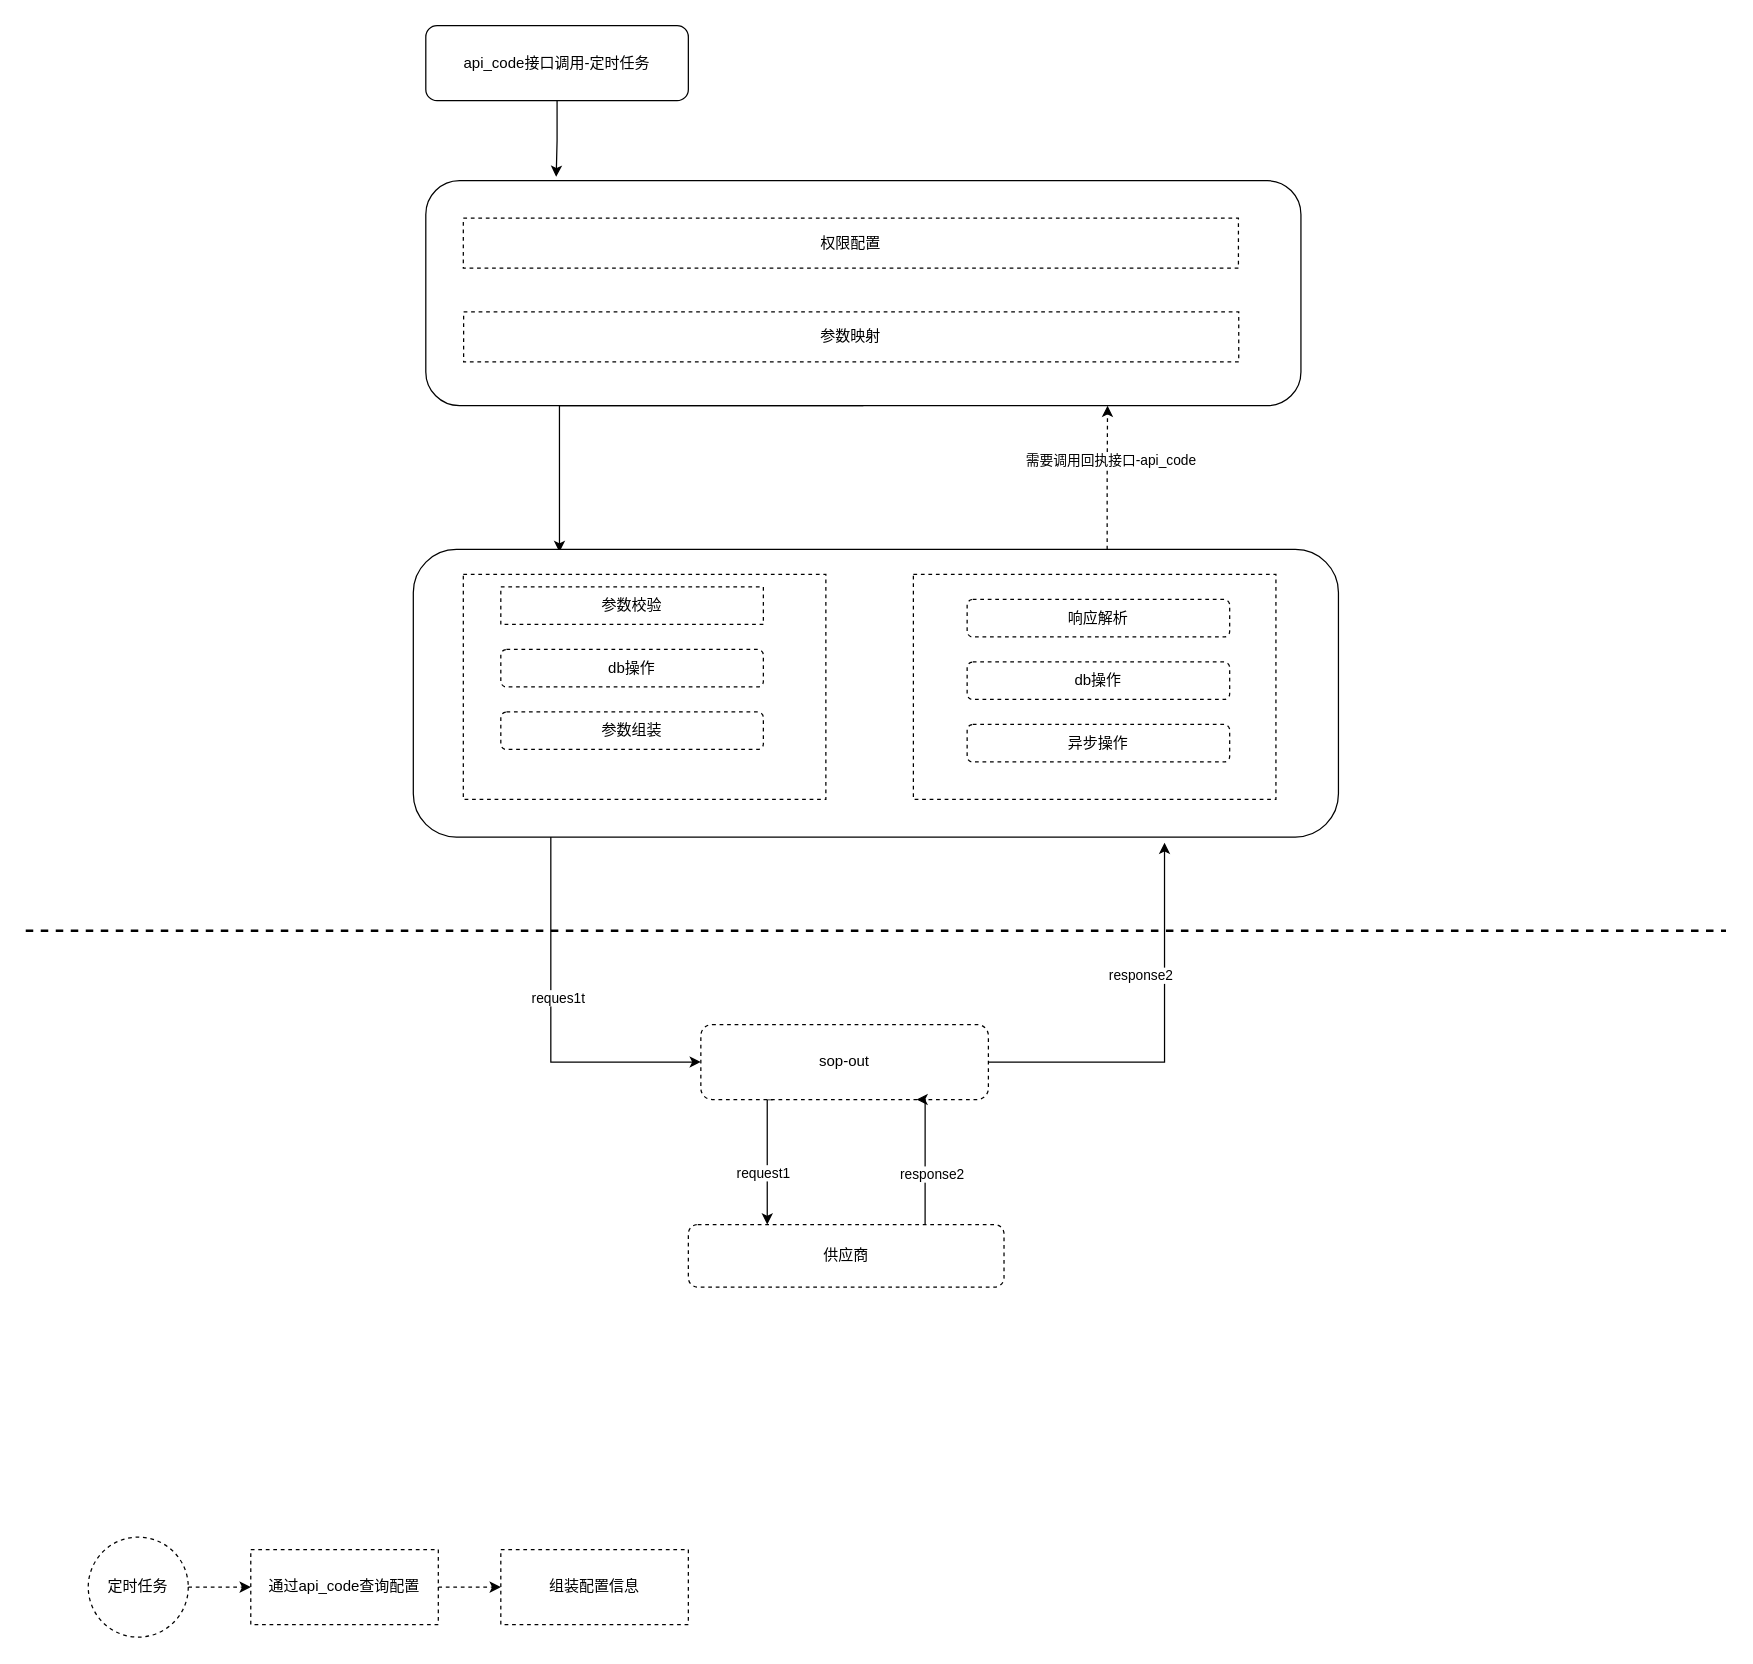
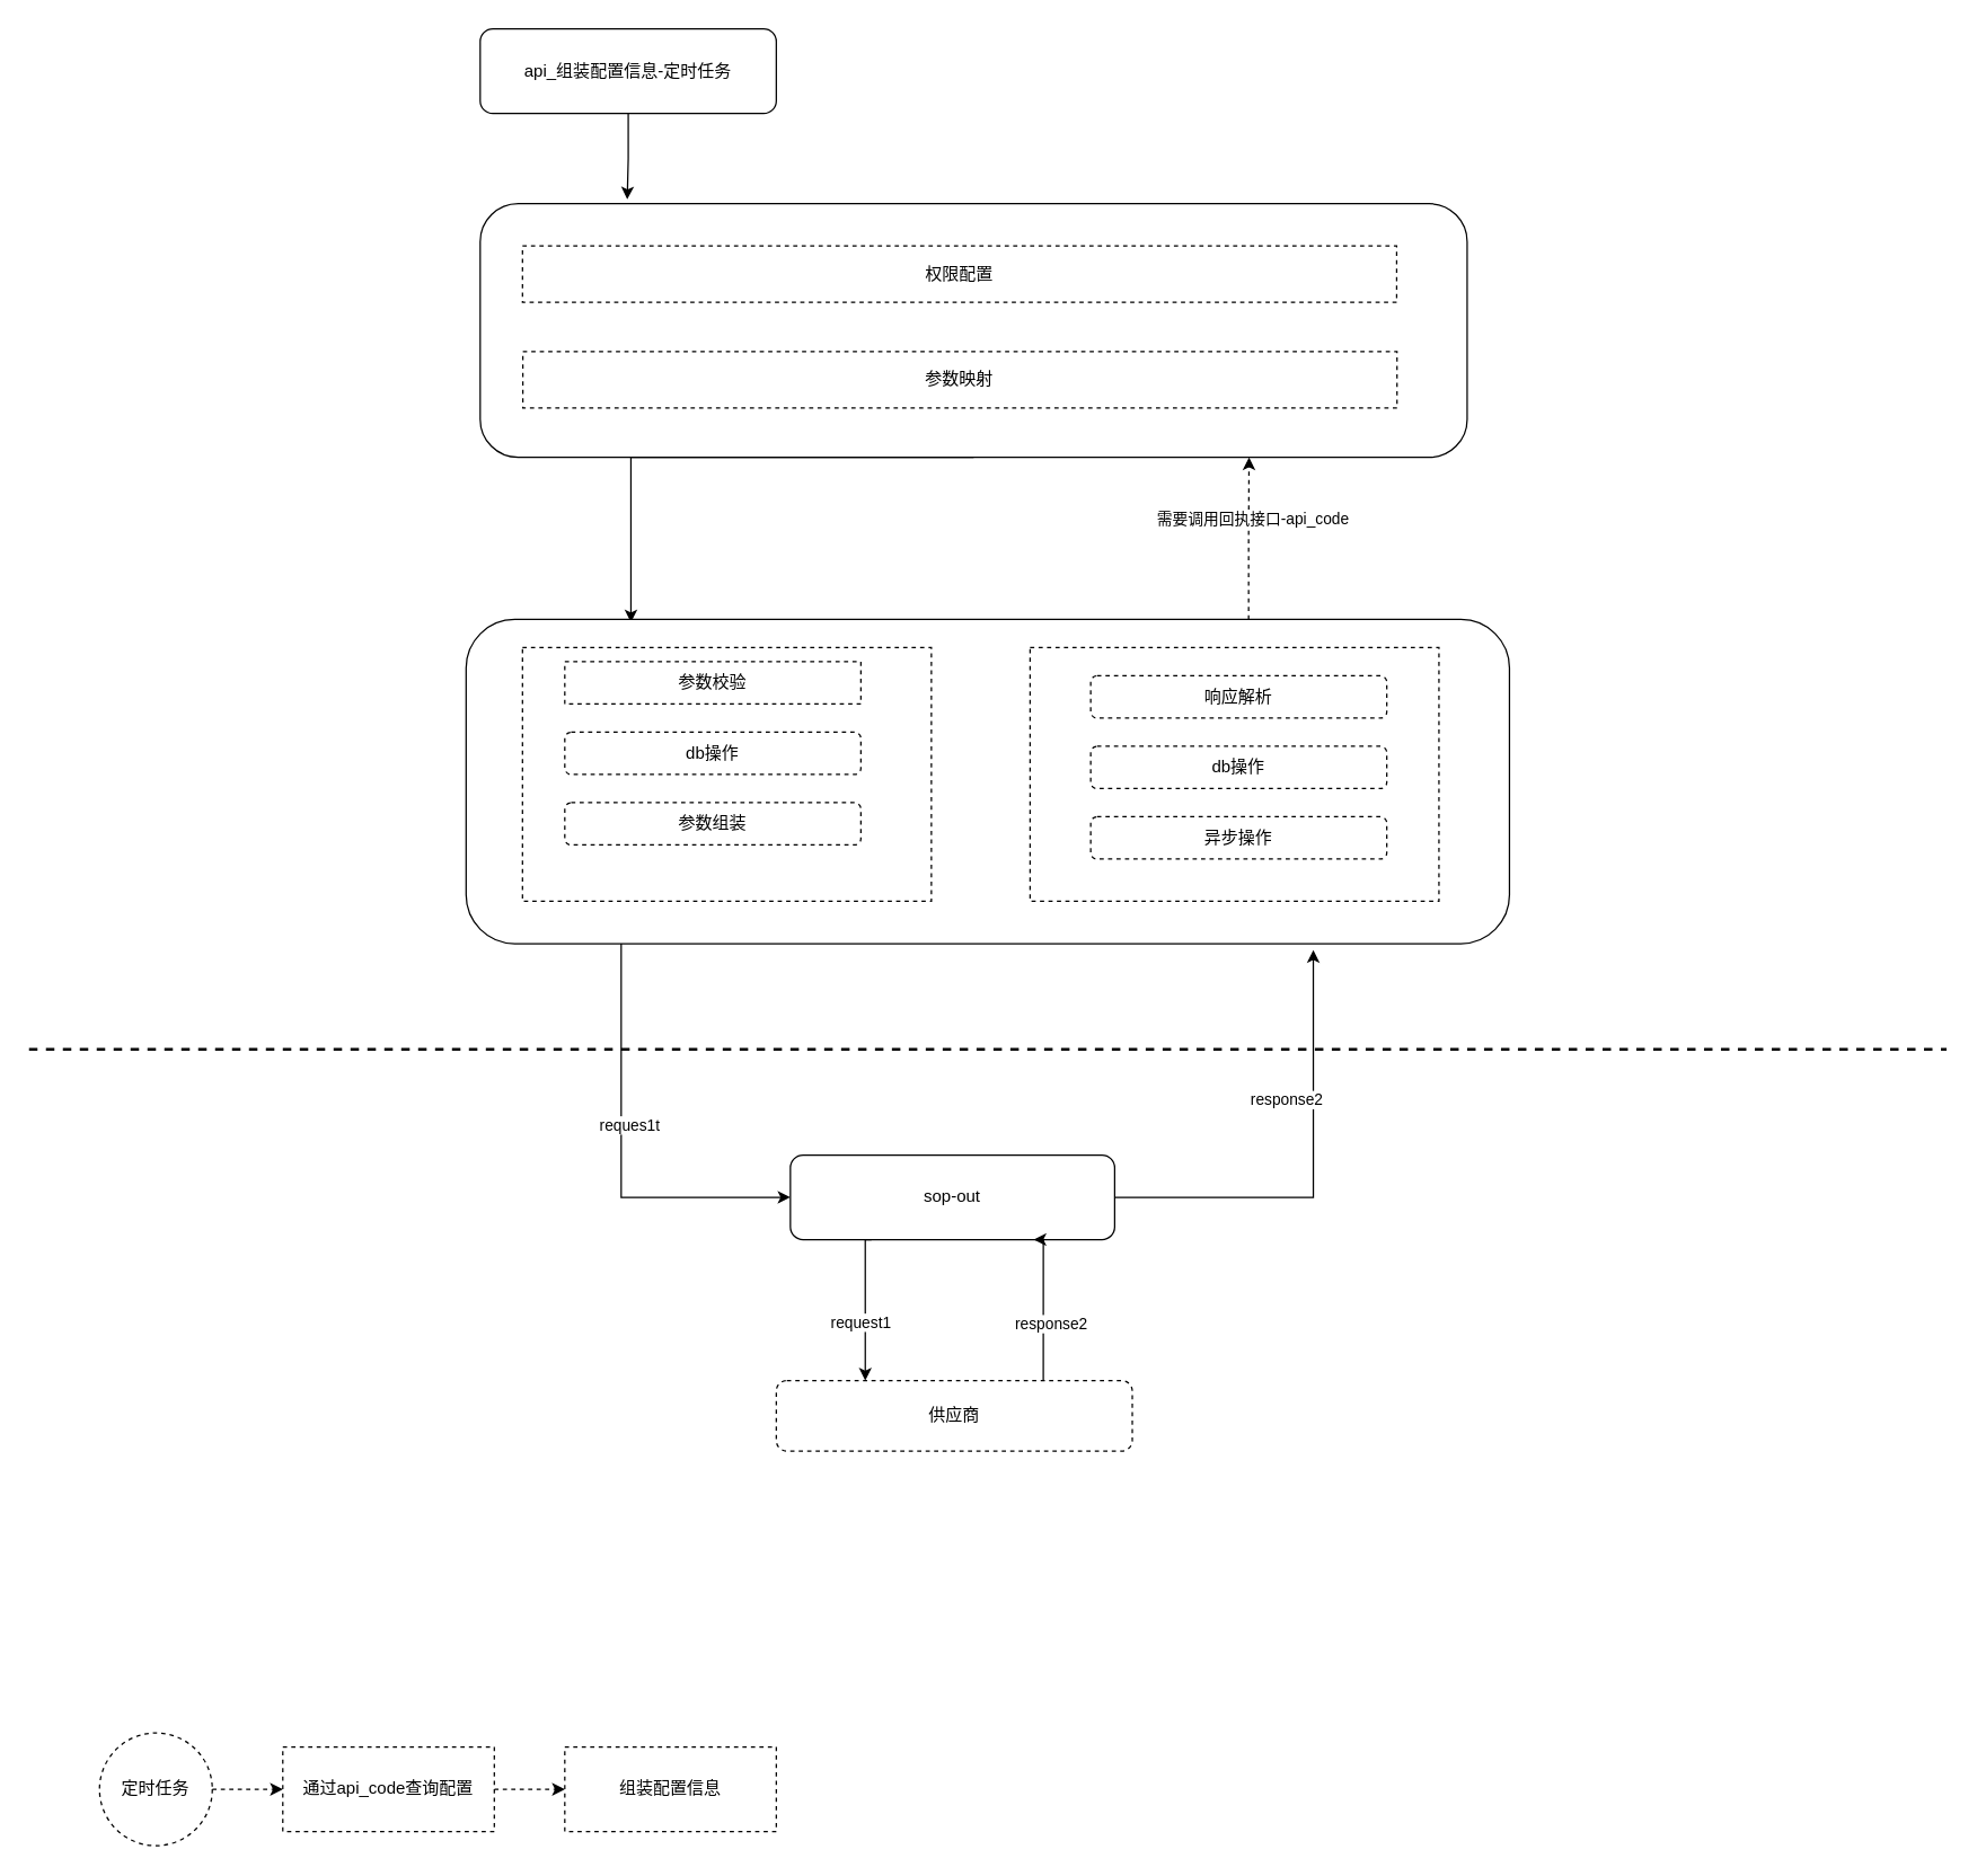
  <mxCell id="0" />
  <mxCell id="1" parent="0" />
  <mxCell id="2" style="edgeStyle=orthogonalEdgeStyle;rounded=0;orthogonalLoop=1;jettySize=auto;html=1;entryX=0.149;entryY=-0.017;entryDx=0;entryDy=0;entryPerimeter=0;" edge="1" parent="1" source="3" target="5"><mxGeometry relative="1" as="geometry" /></mxCell>
- <mxCell id="3" value="api_code接口调用-定时任务" style="rounded=1;whiteSpace=wrap;html=1;" vertex="1" parent="1"><mxGeometry x="340" y="20" width="210" height="60" as="geometry" /></mxCell>
+ <mxCell id="3" value="api_组装配置信息-定时任务" style="rounded=1;whiteSpace=wrap;html=1;" vertex="1" parent="1"><mxGeometry x="340" y="20" width="210" height="60" as="geometry" /></mxCell>
  <mxCell id="4" style="edgeStyle=orthogonalEdgeStyle;rounded=0;orthogonalLoop=1;jettySize=auto;html=1;exitX=0.5;exitY=1;exitDx=0;exitDy=0;entryX=0.158;entryY=0.009;entryDx=0;entryDy=0;entryPerimeter=0;" edge="1" parent="1" source="5" target="12"><mxGeometry relative="1" as="geometry"><Array as="points"><mxPoint x="447" y="324" /></Array></mxGeometry></mxCell>
  <mxCell id="5" value="" style="rounded=1;whiteSpace=wrap;html=1;" vertex="1" parent="1"><mxGeometry x="340" y="144" width="700" height="180" as="geometry" /></mxCell>
  <mxCell id="6" value="权限配置" style="rounded=0;whiteSpace=wrap;html=1;dashed=1;" vertex="1" parent="1"><mxGeometry x="370" y="174" width="620" height="40" as="geometry" /></mxCell>
  <mxCell id="7" value="参数映射" style="rounded=0;whiteSpace=wrap;html=1;dashed=1;" vertex="1" parent="1"><mxGeometry x="370.25" y="249" width="620" height="40" as="geometry" /></mxCell>
  <mxCell id="8" style="edgeStyle=orthogonalEdgeStyle;rounded=0;orthogonalLoop=1;jettySize=auto;html=1;entryX=0;entryY=0.5;entryDx=0;entryDy=0;" edge="1" parent="1" source="12" target="16"><mxGeometry relative="1" as="geometry"><mxPoint x="445" y="699" as="targetPoint" /><Array as="points"><mxPoint x="440" y="849" /></Array></mxGeometry></mxCell>
  <mxCell id="9" value="reques1t" style="edgeLabel;html=1;align=center;verticalAlign=middle;resizable=0;points=[];" vertex="1" connectable="0" parent="8"><mxGeometry x="0.06" y="-2" relative="1" as="geometry"><mxPoint x="7" y="-31" as="offset" /></mxGeometry></mxCell>
  <mxCell id="10" style="edgeStyle=orthogonalEdgeStyle;rounded=0;orthogonalLoop=1;jettySize=auto;html=1;exitX=0.75;exitY=0;exitDx=0;exitDy=0;entryX=0.779;entryY=1;entryDx=0;entryDy=0;entryPerimeter=0;dashed=1;" edge="1" parent="1" source="12" target="5"><mxGeometry relative="1" as="geometry"><mxPoint x="885" y="389" as="targetPoint" /></mxGeometry></mxCell>
  <mxCell id="11" value="需要调用回执接口-api_code" style="edgeLabel;html=1;align=center;verticalAlign=middle;resizable=0;points=[];" vertex="1" connectable="0" parent="10"><mxGeometry x="0.254" y="-2" relative="1" as="geometry"><mxPoint as="offset" /></mxGeometry></mxCell>
  <mxCell id="12" value="" style="rounded=1;whiteSpace=wrap;html=1;" vertex="1" parent="1"><mxGeometry x="330" y="439" width="740" height="230" as="geometry" /></mxCell>
  <mxCell id="13" style="edgeStyle=orthogonalEdgeStyle;rounded=0;orthogonalLoop=1;jettySize=auto;html=1;exitX=1;exitY=0.5;exitDx=0;exitDy=0;entryX=0.812;entryY=1.02;entryDx=0;entryDy=0;entryPerimeter=0;" edge="1" parent="1" source="16" target="12"><mxGeometry relative="1" as="geometry" /></mxCell>
  <mxCell id="14" value="response2" style="edgeLabel;html=1;align=center;verticalAlign=middle;resizable=0;points=[];" vertex="1" connectable="0" parent="13"><mxGeometry x="-0.31" y="-1" relative="1" as="geometry"><mxPoint x="12" y="-71" as="offset" /></mxGeometry></mxCell>
  <mxCell id="15" style="edgeStyle=orthogonalEdgeStyle;rounded=0;orthogonalLoop=1;jettySize=auto;html=1;exitX=0.25;exitY=1;exitDx=0;exitDy=0;entryX=0.25;entryY=0;entryDx=0;entryDy=0;" edge="1" parent="1" source="16" target="19"><mxGeometry relative="1" as="geometry"><Array as="points"><mxPoint x="613" y="879" /></Array></mxGeometry></mxCell>
- <mxCell id="16" value="sop-out" style="rounded=1;whiteSpace=wrap;html=1;dashed=1;" vertex="1" parent="1"><mxGeometry x="560" y="819" width="230" height="60" as="geometry" /></mxCell>
+ <mxCell id="16" value="sop-out" style="rounded=1;whiteSpace=wrap;html=1;" vertex="1" parent="1"><mxGeometry x="560" y="819" width="230" height="60" as="geometry" /></mxCell>
  <mxCell id="17" value="" style="line;strokeWidth=2;html=1;dashed=1;" vertex="1" parent="1"><mxGeometry x="20" y="739" width="1360" height="10" as="geometry" /></mxCell>
  <mxCell id="18" style="edgeStyle=orthogonalEdgeStyle;rounded=0;orthogonalLoop=1;jettySize=auto;html=1;exitX=0.75;exitY=0;exitDx=0;exitDy=0;entryX=0.75;entryY=1;entryDx=0;entryDy=0;" edge="1" parent="1" source="19" target="16"><mxGeometry relative="1" as="geometry"><Array as="points"><mxPoint x="739" y="879" /></Array></mxGeometry></mxCell>
  <mxCell id="19" value="供应商" style="rounded=1;whiteSpace=wrap;html=1;dashed=1;" vertex="1" parent="1"><mxGeometry x="550" y="979" width="252.5" height="50" as="geometry" /></mxCell>
  <mxCell id="20" value="request1" style="edgeLabel;html=1;align=center;verticalAlign=middle;resizable=0;points=[];" vertex="1" connectable="0" parent="1"><mxGeometry x="455" y="819" as="geometry"><mxPoint x="154" y="118" as="offset" /></mxGeometry></mxCell>
  <mxCell id="21" value="response2" style="edgeLabel;html=1;align=center;verticalAlign=middle;resizable=0;points=[];" vertex="1" connectable="0" parent="1"><mxGeometry x="983" y="819" as="geometry"><mxPoint x="-239" y="119" as="offset" /></mxGeometry></mxCell>
  <mxCell id="22" value="" style="rounded=0;whiteSpace=wrap;html=1;dashed=1;" vertex="1" parent="1"><mxGeometry x="370" y="459" width="290" height="180" as="geometry" /></mxCell>
  <mxCell id="23" value="" style="rounded=0;whiteSpace=wrap;html=1;dashed=1;" vertex="1" parent="1"><mxGeometry x="730" y="459" width="290" height="180" as="geometry" /></mxCell>
  <mxCell id="24" value="参数校验" style="whiteSpace=wrap;html=1;dashed=1;rounded=0;" vertex="1" parent="1"><mxGeometry x="400" y="469" width="210" height="30" as="geometry" /></mxCell>
  <mxCell id="25" value="db操作" style="rounded=1;whiteSpace=wrap;html=1;dashed=1;" vertex="1" parent="1"><mxGeometry x="400" y="519" width="210" height="30" as="geometry" /></mxCell>
  <mxCell id="26" value="参数组装" style="rounded=1;whiteSpace=wrap;html=1;dashed=1;" vertex="1" parent="1"><mxGeometry x="400" y="569" width="210" height="30" as="geometry" /></mxCell>
  <mxCell id="27" value="响应解析" style="rounded=1;whiteSpace=wrap;html=1;dashed=1;" vertex="1" parent="1"><mxGeometry x="773" y="479" width="210" height="30" as="geometry" /></mxCell>
  <mxCell id="28" value="db操作" style="rounded=1;whiteSpace=wrap;html=1;dashed=1;" vertex="1" parent="1"><mxGeometry x="773" y="529" width="210" height="30" as="geometry" /></mxCell>
  <mxCell id="29" style="edgeStyle=orthogonalEdgeStyle;rounded=0;orthogonalLoop=1;jettySize=auto;html=1;dashed=1;" edge="1" parent="1" source="30"><mxGeometry relative="1" as="geometry"><mxPoint x="200" y="1269" as="targetPoint" /></mxGeometry></mxCell>
  <mxCell id="30" value="定时任务" style="ellipse;whiteSpace=wrap;html=1;aspect=fixed;dashed=1;" vertex="1" parent="1"><mxGeometry x="70" y="1229" width="80" height="80" as="geometry" /></mxCell>
  <mxCell id="31" style="edgeStyle=orthogonalEdgeStyle;rounded=0;orthogonalLoop=1;jettySize=auto;html=1;dashed=1;" edge="1" parent="1" source="32"><mxGeometry relative="1" as="geometry"><mxPoint x="400" y="1269" as="targetPoint" /></mxGeometry></mxCell>
  <mxCell id="32" value="通过api_code查询配置" style="rounded=0;whiteSpace=wrap;html=1;dashed=1;" vertex="1" parent="1"><mxGeometry x="200" y="1239" width="150" height="60" as="geometry" /></mxCell>
  <mxCell id="33" value="组装配置信息" style="rounded=0;whiteSpace=wrap;html=1;dashed=1;" vertex="1" parent="1"><mxGeometry x="400" y="1239" width="150" height="60" as="geometry" /></mxCell>
  <mxCell id="34" value="异步操作" style="rounded=1;whiteSpace=wrap;html=1;dashed=1;" vertex="1" parent="1"><mxGeometry x="773" y="579" width="210" height="30" as="geometry" /></mxCell>
